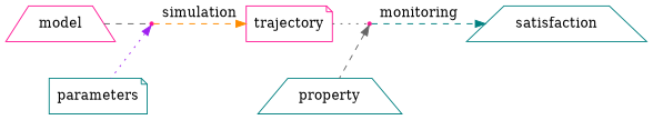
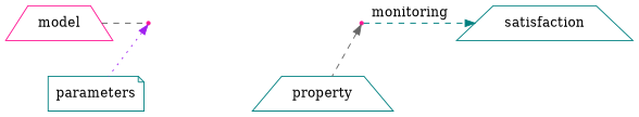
  digraph {
    node [color=deeppink shape=trapezium]
    edge [dir=none style=dashed color=gray40]
    n1 [label=model]
    n2 [color=teal label=parameters shape=note]
    sim [shape=point]
-   n4 [label=trajectory shape=note]
    n5 [color=teal label=property]
    mon [shape=point]
    n7 [color=teal label=satisfaction]
    n1 -> n2 [style=invisible color=""]
    n1 -> sim [constraint=false]
    sim -> n2 [color=purple dir=back style=dotted]
-   sim -> n4 [color=darkorange constraint=false label=simulation dir=""]
-   n4 -> n5 [style=invisible color=""]
-   n4 -> mon [constraint=false style=dotted]
    mon -> n5 [dir=back]
    mon -> n7 [color=teal constraint=false label=monitoring dir=""]
  }
